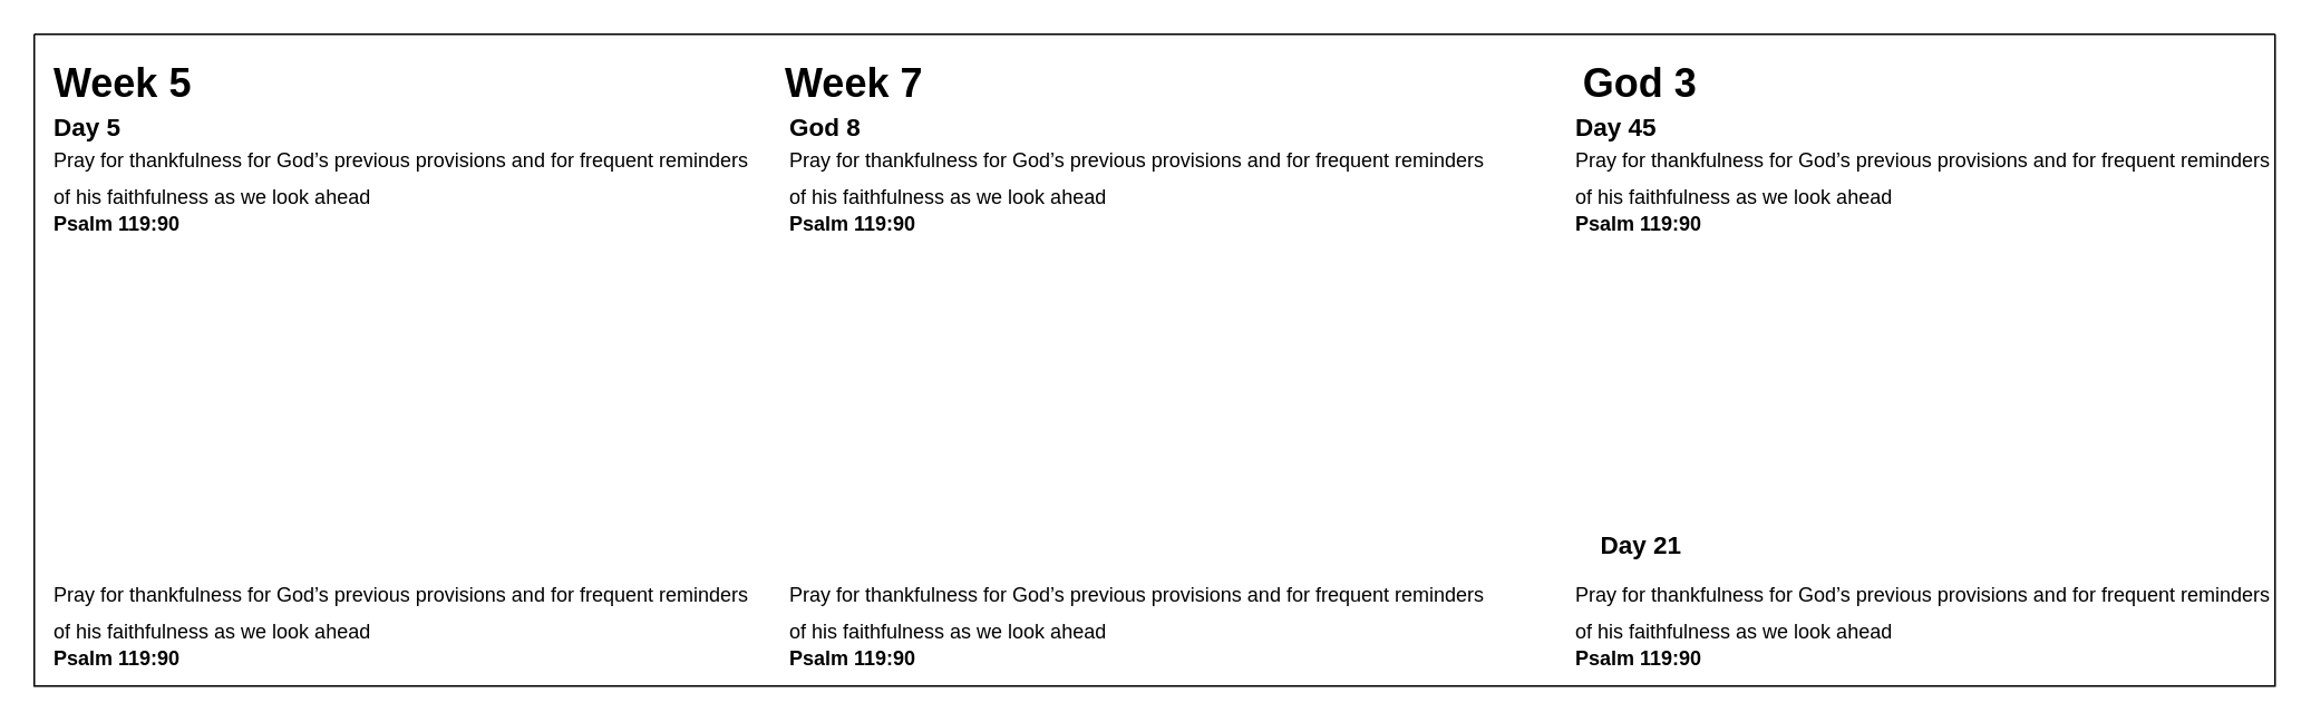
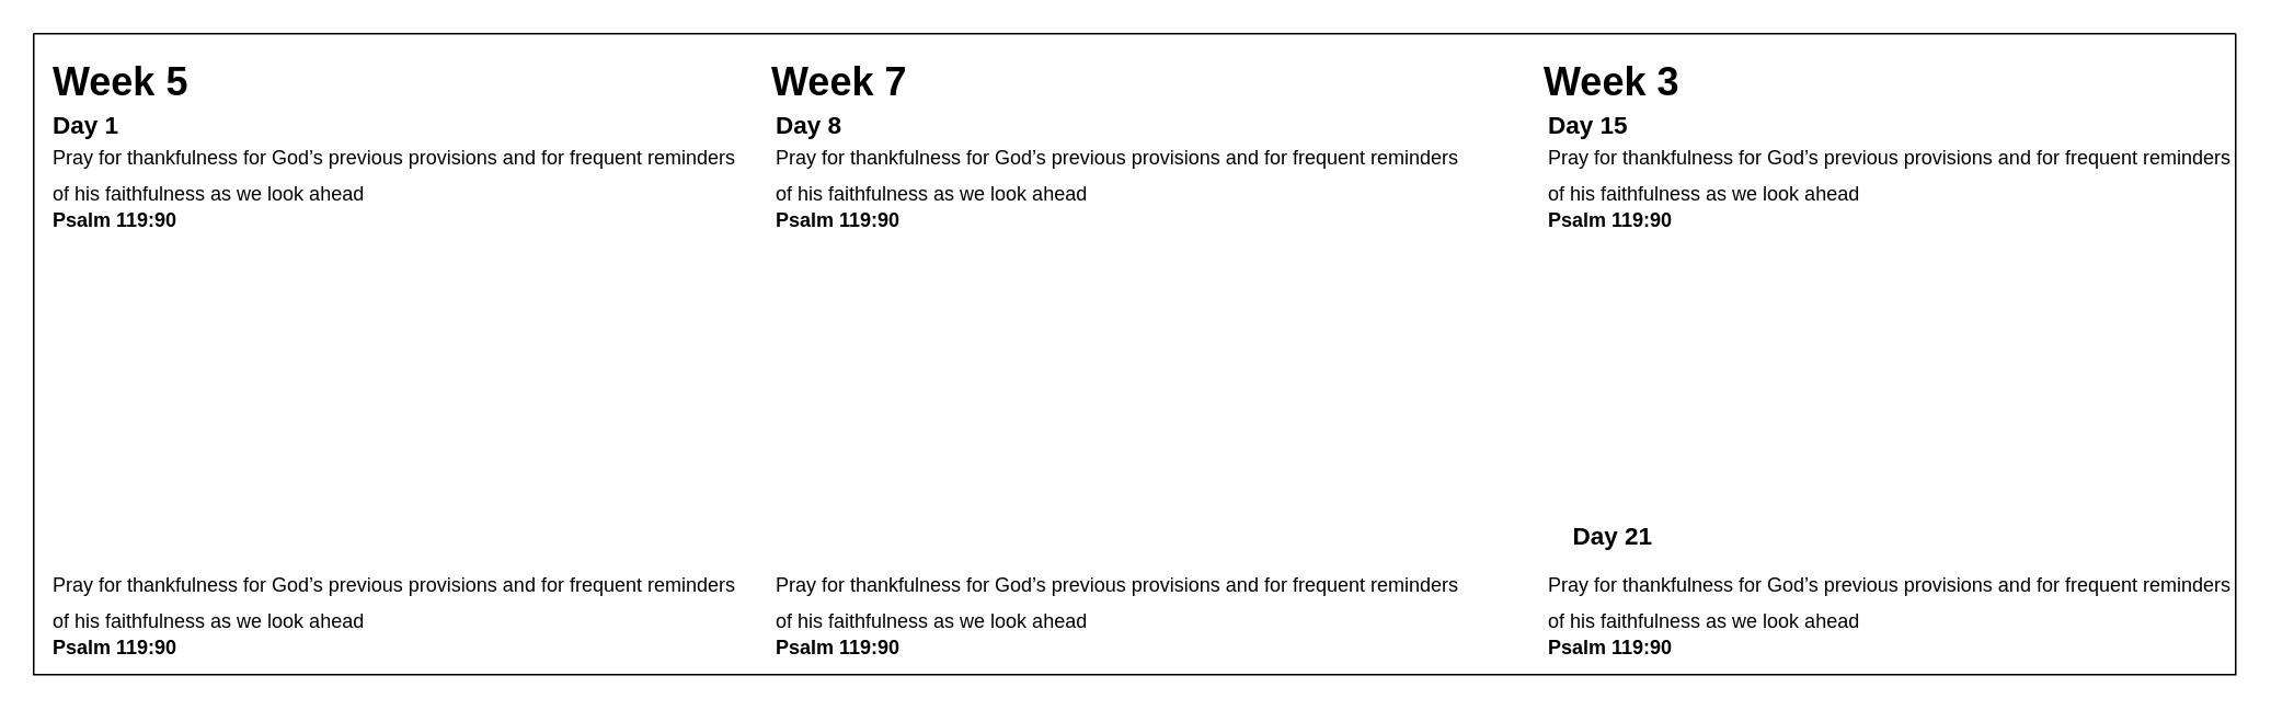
  <mxCell id="0" />
  <mxCell id="1" parent="0" />
  <mxCell id="2" value="" style="swimlane;startSize=0;" vertex="1" parent="1"><mxGeometry x="20" y="20" width="1340" height="390" as="geometry" /></mxCell>
  <mxCell id="3" value="Week 5" style="text;strokeColor=none;fillColor=none;html=1;fontSize=24;fontStyle=1;verticalAlign=middle;align=left;" vertex="1" parent="2"><mxGeometry x="10" y="10" width="100" height="40" as="geometry" /></mxCell>
  <mxCell id="4" value="Week 7" style="text;strokeColor=none;fillColor=none;html=1;fontSize=24;fontStyle=1;verticalAlign=middle;align=center;" vertex="1" parent="2"><mxGeometry x="440" y="10" width="100" height="40" as="geometry" /></mxCell>
- <mxCell id="5" value="God 3" style="text;strokeColor=none;fillColor=none;html=1;fontSize=24;fontStyle=1;verticalAlign=middle;align=center;" vertex="1" parent="2"><mxGeometry x="910" y="10" width="100" height="40" as="geometry" /></mxCell>
- <mxCell id="6" value="&lt;font size=&quot;1&quot; style=&quot;&quot;&gt;&lt;b style=&quot;font-size: 15px;&quot;&gt;Day 5&lt;/b&gt;&lt;/font&gt;" style="text;html=1;strokeColor=none;fillColor=none;align=left;verticalAlign=middle;whiteSpace=wrap;rounded=0;" vertex="1" parent="2"><mxGeometry x="10" y="40" width="60" height="30" as="geometry" /></mxCell>
+ <mxCell id="5" value="Week 3" style="text;strokeColor=none;fillColor=none;html=1;fontSize=24;fontStyle=1;verticalAlign=middle;align=center;" vertex="1" parent="2"><mxGeometry x="910" y="10" width="100" height="40" as="geometry" /></mxCell>
+ <mxCell id="6" value="&lt;font size=&quot;1&quot; style=&quot;&quot;&gt;&lt;b style=&quot;font-size: 15px;&quot;&gt;Day 1&lt;/b&gt;&lt;/font&gt;" style="text;html=1;strokeColor=none;fillColor=none;align=left;verticalAlign=middle;whiteSpace=wrap;rounded=0;" vertex="1" parent="2"><mxGeometry x="10" y="40" width="60" height="30" as="geometry" /></mxCell>
  <mxCell id="7" value="&lt;span id=&quot;docs-internal-guid-ca58ede6-7fff-c7e7-bb20-b4a4b4f5dc48&quot;&gt;&lt;span style=&quot;font-family: Arial, sans-serif; background-color: transparent; font-variant-numeric: normal; font-variant-east-asian: normal; font-variant-alternates: normal; vertical-align: baseline;&quot;&gt;&lt;font style=&quot;font-size: 12px;&quot;&gt;Pray for thankfulness for God’s previous provisions and for frequent reminders of his faithfulness as we look ahead&lt;/font&gt;&lt;/span&gt;&lt;/span&gt;" style="text;html=1;strokeColor=none;fillColor=none;align=left;verticalAlign=middle;whiteSpace=wrap;rounded=0;fontSize=18;" vertex="1" parent="2"><mxGeometry x="10" y="70" width="420" height="30" as="geometry" /></mxCell>
  <mxCell id="8" value="&lt;span id=&quot;docs-internal-guid-65ad7c69-7fff-b8ff-c9dc-c857a317325a&quot;&gt;&lt;span style=&quot;font-size: 12px; font-family: Arial, sans-serif; background-color: transparent; font-variant-numeric: normal; font-variant-east-asian: normal; font-variant-alternates: normal; vertical-align: baseline;&quot;&gt;&lt;b&gt;Psalm 119:90&lt;/b&gt;&lt;/span&gt;&lt;/span&gt;" style="text;html=1;strokeColor=none;fillColor=none;align=left;verticalAlign=middle;whiteSpace=wrap;rounded=0;fontSize=18;" vertex="1" parent="2"><mxGeometry x="10" y="102" width="80" height="20" as="geometry" /></mxCell>
- <mxCell id="9" value="&lt;font size=&quot;1&quot; style=&quot;&quot;&gt;&lt;b style=&quot;font-size: 15px;&quot;&gt;God 8&lt;/b&gt;&lt;/font&gt;" style="text;html=1;strokeColor=none;fillColor=none;align=left;verticalAlign=middle;whiteSpace=wrap;rounded=0;" vertex="1" parent="2"><mxGeometry x="450" y="40" width="60" height="30" as="geometry" /></mxCell>
+ <mxCell id="9" value="&lt;font size=&quot;1&quot; style=&quot;&quot;&gt;&lt;b style=&quot;font-size: 15px;&quot;&gt;Day 8&lt;/b&gt;&lt;/font&gt;" style="text;html=1;strokeColor=none;fillColor=none;align=left;verticalAlign=middle;whiteSpace=wrap;rounded=0;" vertex="1" parent="2"><mxGeometry x="450" y="40" width="60" height="30" as="geometry" /></mxCell>
  <mxCell id="10" value="&lt;span id=&quot;docs-internal-guid-ca58ede6-7fff-c7e7-bb20-b4a4b4f5dc48&quot;&gt;&lt;span style=&quot;font-family: Arial, sans-serif; background-color: transparent; font-variant-numeric: normal; font-variant-east-asian: normal; font-variant-alternates: normal; vertical-align: baseline;&quot;&gt;&lt;font style=&quot;font-size: 12px;&quot;&gt;Pray for thankfulness for God’s previous provisions and for frequent reminders of his faithfulness as we look ahead&lt;/font&gt;&lt;/span&gt;&lt;/span&gt;" style="text;html=1;strokeColor=none;fillColor=none;align=left;verticalAlign=middle;whiteSpace=wrap;rounded=0;fontSize=18;" vertex="1" parent="2"><mxGeometry x="450" y="70" width="420" height="30" as="geometry" /></mxCell>
  <mxCell id="11" value="&lt;span id=&quot;docs-internal-guid-65ad7c69-7fff-b8ff-c9dc-c857a317325a&quot;&gt;&lt;span style=&quot;font-size: 12px; font-family: Arial, sans-serif; background-color: transparent; font-variant-numeric: normal; font-variant-east-asian: normal; font-variant-alternates: normal; vertical-align: baseline;&quot;&gt;&lt;b&gt;Psalm 119:90&lt;/b&gt;&lt;/span&gt;&lt;/span&gt;" style="text;html=1;strokeColor=none;fillColor=none;align=left;verticalAlign=middle;whiteSpace=wrap;rounded=0;fontSize=18;" vertex="1" parent="2"><mxGeometry x="450" y="102" width="80" height="20" as="geometry" /></mxCell>
- <mxCell id="12" value="&lt;font size=&quot;1&quot; style=&quot;&quot;&gt;&lt;b style=&quot;font-size: 15px;&quot;&gt;Day 45&lt;/b&gt;&lt;/font&gt;" style="text;html=1;strokeColor=none;fillColor=none;align=left;verticalAlign=middle;whiteSpace=wrap;rounded=0;" vertex="1" parent="2"><mxGeometry x="920" y="40" width="60" height="30" as="geometry" /></mxCell>
+ <mxCell id="12" value="&lt;font size=&quot;1&quot; style=&quot;&quot;&gt;&lt;b style=&quot;font-size: 15px;&quot;&gt;Day 15&lt;/b&gt;&lt;/font&gt;" style="text;html=1;strokeColor=none;fillColor=none;align=left;verticalAlign=middle;whiteSpace=wrap;rounded=0;" vertex="1" parent="2"><mxGeometry x="920" y="40" width="60" height="30" as="geometry" /></mxCell>
  <mxCell id="13" value="&lt;span id=&quot;docs-internal-guid-ca58ede6-7fff-c7e7-bb20-b4a4b4f5dc48&quot;&gt;&lt;span style=&quot;font-family: Arial, sans-serif; background-color: transparent; font-variant-numeric: normal; font-variant-east-asian: normal; font-variant-alternates: normal; vertical-align: baseline;&quot;&gt;&lt;font style=&quot;font-size: 12px;&quot;&gt;Pray for thankfulness for God’s previous provisions and for frequent reminders of his faithfulness as we look ahead&lt;/font&gt;&lt;/span&gt;&lt;/span&gt;" style="text;html=1;strokeColor=none;fillColor=none;align=left;verticalAlign=middle;whiteSpace=wrap;rounded=0;fontSize=18;" vertex="1" parent="2"><mxGeometry x="920" y="70" width="420" height="30" as="geometry" /></mxCell>
  <mxCell id="14" value="&lt;span id=&quot;docs-internal-guid-65ad7c69-7fff-b8ff-c9dc-c857a317325a&quot;&gt;&lt;span style=&quot;font-size: 12px; font-family: Arial, sans-serif; background-color: transparent; font-variant-numeric: normal; font-variant-east-asian: normal; font-variant-alternates: normal; vertical-align: baseline;&quot;&gt;&lt;b&gt;Psalm 119:90&lt;/b&gt;&lt;/span&gt;&lt;/span&gt;" style="text;html=1;strokeColor=none;fillColor=none;align=left;verticalAlign=middle;whiteSpace=wrap;rounded=0;fontSize=18;" vertex="1" parent="2"><mxGeometry x="920" y="102" width="80" height="20" as="geometry" /></mxCell>
  <mxCell id="15" value="&lt;span id=&quot;docs-internal-guid-ca58ede6-7fff-c7e7-bb20-b4a4b4f5dc48&quot;&gt;&lt;span style=&quot;font-family: Arial, sans-serif; background-color: transparent; font-variant-numeric: normal; font-variant-east-asian: normal; font-variant-alternates: normal; vertical-align: baseline;&quot;&gt;&lt;font style=&quot;font-size: 12px;&quot;&gt;Pray for thankfulness for God’s previous provisions and for frequent reminders of his faithfulness as we look ahead&lt;/font&gt;&lt;/span&gt;&lt;/span&gt;" style="text;html=1;strokeColor=none;fillColor=none;align=left;verticalAlign=middle;whiteSpace=wrap;rounded=0;fontSize=18;" vertex="1" parent="2"><mxGeometry x="10" y="330" width="420" height="30" as="geometry" /></mxCell>
  <mxCell id="16" value="&lt;span id=&quot;docs-internal-guid-65ad7c69-7fff-b8ff-c9dc-c857a317325a&quot;&gt;&lt;span style=&quot;font-size: 12px; font-family: Arial, sans-serif; background-color: transparent; font-variant-numeric: normal; font-variant-east-asian: normal; font-variant-alternates: normal; vertical-align: baseline;&quot;&gt;&lt;b&gt;Psalm 119:90&lt;/b&gt;&lt;/span&gt;&lt;/span&gt;" style="text;html=1;strokeColor=none;fillColor=none;align=left;verticalAlign=middle;whiteSpace=wrap;rounded=0;fontSize=18;" vertex="1" parent="2"><mxGeometry x="10" y="362" width="80" height="20" as="geometry" /></mxCell>
  <mxCell id="17" value="&lt;span id=&quot;docs-internal-guid-ca58ede6-7fff-c7e7-bb20-b4a4b4f5dc48&quot;&gt;&lt;span style=&quot;font-family: Arial, sans-serif; background-color: transparent; font-variant-numeric: normal; font-variant-east-asian: normal; font-variant-alternates: normal; vertical-align: baseline;&quot;&gt;&lt;font style=&quot;font-size: 12px;&quot;&gt;Pray for thankfulness for God’s previous provisions and for frequent reminders of his faithfulness as we look ahead&lt;/font&gt;&lt;/span&gt;&lt;/span&gt;" style="text;html=1;strokeColor=none;fillColor=none;align=left;verticalAlign=middle;whiteSpace=wrap;rounded=0;fontSize=18;" vertex="1" parent="2"><mxGeometry x="450" y="330" width="420" height="30" as="geometry" /></mxCell>
  <mxCell id="18" value="&lt;span id=&quot;docs-internal-guid-65ad7c69-7fff-b8ff-c9dc-c857a317325a&quot;&gt;&lt;span style=&quot;font-size: 12px; font-family: Arial, sans-serif; background-color: transparent; font-variant-numeric: normal; font-variant-east-asian: normal; font-variant-alternates: normal; vertical-align: baseline;&quot;&gt;&lt;b&gt;Psalm 119:90&lt;/b&gt;&lt;/span&gt;&lt;/span&gt;" style="text;html=1;strokeColor=none;fillColor=none;align=left;verticalAlign=middle;whiteSpace=wrap;rounded=0;fontSize=18;" vertex="1" parent="2"><mxGeometry x="450" y="362" width="80" height="20" as="geometry" /></mxCell>
  <mxCell id="19" value="&lt;font size=&quot;1&quot; style=&quot;&quot;&gt;&lt;b style=&quot;font-size: 15px;&quot;&gt;Day 21&lt;/b&gt;&lt;/font&gt;" style="text;html=1;strokeColor=none;fillColor=none;align=left;verticalAlign=middle;whiteSpace=wrap;rounded=0;" vertex="1" parent="2"><mxGeometry x="935" y="290" width="60" height="30" as="geometry" /></mxCell>
  <mxCell id="20" value="&lt;span id=&quot;docs-internal-guid-ca58ede6-7fff-c7e7-bb20-b4a4b4f5dc48&quot;&gt;&lt;span style=&quot;font-family: Arial, sans-serif; background-color: transparent; font-variant-numeric: normal; font-variant-east-asian: normal; font-variant-alternates: normal; vertical-align: baseline;&quot;&gt;&lt;font style=&quot;font-size: 12px;&quot;&gt;Pray for thankfulness for God’s previous provisions and for frequent reminders of his faithfulness as we look ahead&lt;/font&gt;&lt;/span&gt;&lt;/span&gt;" style="text;html=1;strokeColor=none;fillColor=none;align=left;verticalAlign=middle;whiteSpace=wrap;rounded=0;fontSize=18;" vertex="1" parent="2"><mxGeometry x="920" y="330" width="420" height="30" as="geometry" /></mxCell>
  <mxCell id="21" value="&lt;span id=&quot;docs-internal-guid-65ad7c69-7fff-b8ff-c9dc-c857a317325a&quot;&gt;&lt;span style=&quot;font-size: 12px; font-family: Arial, sans-serif; background-color: transparent; font-variant-numeric: normal; font-variant-east-asian: normal; font-variant-alternates: normal; vertical-align: baseline;&quot;&gt;&lt;b&gt;Psalm 119:90&lt;/b&gt;&lt;/span&gt;&lt;/span&gt;" style="text;html=1;strokeColor=none;fillColor=none;align=left;verticalAlign=middle;whiteSpace=wrap;rounded=0;fontSize=18;" vertex="1" parent="2"><mxGeometry x="920" y="362" width="80" height="20" as="geometry" /></mxCell>
